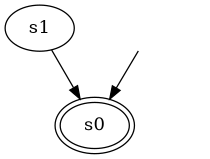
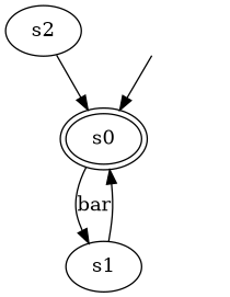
  digraph {
    rankdir=TB
    s0 [peripheries=2]
    s1
+   s2
    _start_ [style=invis]
+   s0 -> s1 [label=bar]
    s1 -> s0
+   s2 -> s0
    _start_ -> s0
  }
